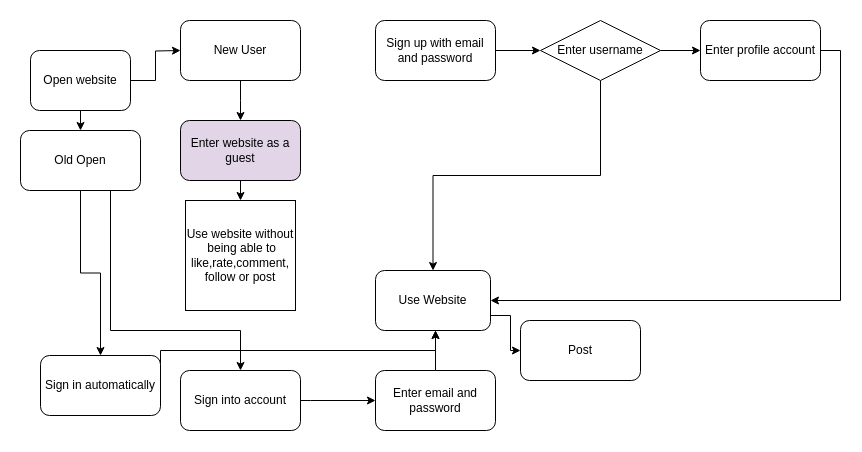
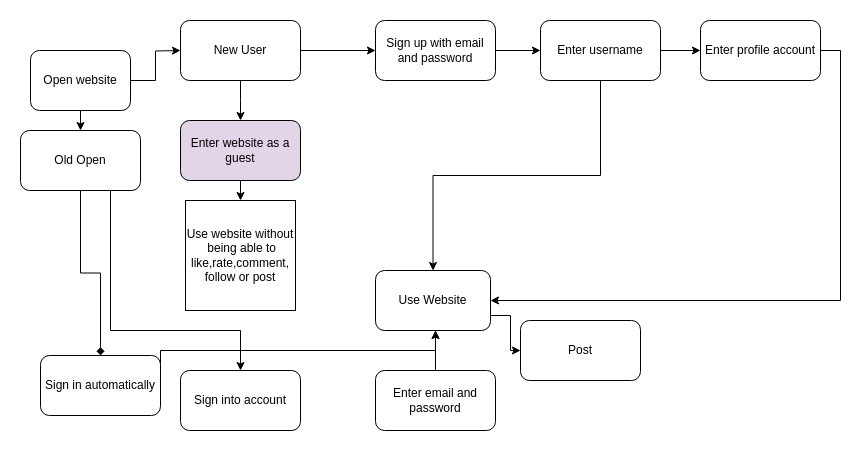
  <mxCell id="0" />
  <mxCell id="1" parent="0" />
  <mxCell id="2" style="edgeStyle=orthogonalEdgeStyle;rounded=0;orthogonalLoop=1;jettySize=auto;html=1;" parent="1" source="4" edge="1"><mxGeometry relative="1" as="geometry"><mxPoint x="180" y="50" as="targetPoint" /></mxGeometry></mxCell>
  <mxCell id="3" style="edgeStyle=orthogonalEdgeStyle;rounded=0;orthogonalLoop=1;jettySize=auto;html=1;exitX=0.5;exitY=1;exitDx=0;exitDy=0;entryX=0.5;entryY=0;entryDx=0;entryDy=0;" parent="1" source="4" target="22" edge="1"><mxGeometry relative="1" as="geometry"><mxPoint x="80" y="360" as="targetPoint" /></mxGeometry></mxCell>
  <mxCell id="4" value="Open website" style="rounded=1;whiteSpace=wrap;html=1;" parent="1" vertex="1"><mxGeometry x="30" y="50" width="100" height="60" as="geometry" /></mxCell>
  <mxCell id="5" style="edgeStyle=orthogonalEdgeStyle;rounded=0;orthogonalLoop=1;jettySize=auto;html=1;exitX=1;exitY=0.5;exitDx=0;exitDy=0;" parent="1" source="6" target="14" edge="1"><mxGeometry relative="1" as="geometry"><mxPoint x="550" y="50" as="targetPoint" /></mxGeometry></mxCell>
  <mxCell id="6" value="Sign up with email and password" style="rounded=1;whiteSpace=wrap;html=1;" parent="1" vertex="1"><mxGeometry x="375" y="20" width="120" height="60" as="geometry" /></mxCell>
+ <mxCell id="7" style="edgeStyle=orthogonalEdgeStyle;rounded=0;orthogonalLoop=1;jettySize=auto;html=1;entryX=0;entryY=0.5;entryDx=0;entryDy=0;" parent="1" source="9" target="6" edge="1"><mxGeometry relative="1" as="geometry" /></mxCell>
  <mxCell id="8" style="edgeStyle=orthogonalEdgeStyle;rounded=0;orthogonalLoop=1;jettySize=auto;html=1;exitX=0.5;exitY=1;exitDx=0;exitDy=0;" parent="1" source="9" edge="1"><mxGeometry relative="1" as="geometry"><mxPoint x="240" y="120" as="targetPoint" /></mxGeometry></mxCell>
  <mxCell id="9" value="New User" style="rounded=1;whiteSpace=wrap;html=1;" parent="1" vertex="1"><mxGeometry x="180" y="20" width="120" height="60" as="geometry" /></mxCell>
  <mxCell id="10" style="edgeStyle=orthogonalEdgeStyle;rounded=0;orthogonalLoop=1;jettySize=auto;html=1;exitX=1;exitY=0.75;exitDx=0;exitDy=0;entryX=0;entryY=0.5;entryDx=0;entryDy=0;" edge="1" parent="1" source="11" target="29"><mxGeometry relative="1" as="geometry" /></mxCell>
  <mxCell id="11" value="Use Website" style="rounded=1;whiteSpace=wrap;html=1;" parent="1" vertex="1"><mxGeometry x="375" y="270" width="115" height="60" as="geometry" /></mxCell>
  <mxCell id="12" style="edgeStyle=orthogonalEdgeStyle;rounded=0;orthogonalLoop=1;jettySize=auto;html=1;exitX=1;exitY=0.5;exitDx=0;exitDy=0;" parent="1" source="14" target="16" edge="1"><mxGeometry relative="1" as="geometry" /></mxCell>
  <mxCell id="13" style="edgeStyle=orthogonalEdgeStyle;rounded=0;orthogonalLoop=1;jettySize=auto;html=1;exitX=0.5;exitY=1;exitDx=0;exitDy=0;" parent="1" source="14" target="11" edge="1"><mxGeometry relative="1" as="geometry" /></mxCell>
- <mxCell id="14" value="Enter username" style="rhombus;whiteSpace=wrap;html=1;" parent="1" vertex="1"><mxGeometry x="540" y="20" width="120" height="60" as="geometry" /></mxCell>
+ <mxCell id="14" value="Enter username" style="rounded=1;whiteSpace=wrap;html=1;" parent="1" vertex="1"><mxGeometry x="540" y="20" width="120" height="60" as="geometry" /></mxCell>
  <mxCell id="15" style="edgeStyle=orthogonalEdgeStyle;rounded=0;orthogonalLoop=1;jettySize=auto;html=1;exitX=1;exitY=0.5;exitDx=0;exitDy=0;entryX=1;entryY=0.5;entryDx=0;entryDy=0;" parent="1" source="16" target="11" edge="1"><mxGeometry relative="1" as="geometry"><mxPoint x="560" y="190" as="targetPoint" /><Array as="points"><mxPoint x="840" y="50" /><mxPoint x="840" y="300" /></Array></mxGeometry></mxCell>
  <mxCell id="16" value="Enter profile account" style="rounded=1;whiteSpace=wrap;html=1;" parent="1" vertex="1"><mxGeometry x="700" y="20" width="120" height="60" as="geometry" /></mxCell>
  <mxCell id="17" style="edgeStyle=orthogonalEdgeStyle;rounded=0;orthogonalLoop=1;jettySize=auto;html=1;exitX=0.5;exitY=1;exitDx=0;exitDy=0;entryX=0.5;entryY=0;entryDx=0;entryDy=0;" parent="1" source="18" target="19" edge="1"><mxGeometry relative="1" as="geometry" /></mxCell>
  <mxCell id="18" value="Enter website as a guest" style="rounded=1;whiteSpace=wrap;html=1;fillColor=#e1d5e7;" parent="1" vertex="1"><mxGeometry x="180" y="120" width="120" height="60" as="geometry" /></mxCell>
  <mxCell id="19" value="Use website without&lt;br&gt;&amp;nbsp;being able to like,rate,comment,&lt;br&gt;follow or post" style="whiteSpace=wrap;html=1;aspect=fixed;" parent="1" vertex="1"><mxGeometry x="185" y="200" width="110" height="110" as="geometry" /></mxCell>
- <mxCell id="20" style="edgeStyle=orthogonalEdgeStyle;rounded=0;orthogonalLoop=1;jettySize=auto;html=1;entryX=0.5;entryY=0;entryDx=0;entryDy=0;" parent="1" source="22" target="24" edge="1"><mxGeometry relative="1" as="geometry" /></mxCell>
+ <mxCell id="20" style="edgeStyle=orthogonalEdgeStyle;rounded=0;orthogonalLoop=1;jettySize=auto;html=1;entryX=0.5;entryY=0;entryDx=0;entryDy=0;endArrow=diamond;" parent="1" source="22" target="24" edge="1"><mxGeometry relative="1" as="geometry" /></mxCell>
  <mxCell id="21" style="edgeStyle=orthogonalEdgeStyle;rounded=0;orthogonalLoop=1;jettySize=auto;html=1;exitX=0.75;exitY=1;exitDx=0;exitDy=0;entryX=0.5;entryY=0;entryDx=0;entryDy=0;" parent="1" source="22" target="26" edge="1"><mxGeometry relative="1" as="geometry"><mxPoint x="240" y="360" as="targetPoint" /><Array as="points"><mxPoint x="110" y="330" /><mxPoint x="240" y="330" /></Array></mxGeometry></mxCell>
  <mxCell id="22" value="Old Open" style="rounded=1;whiteSpace=wrap;html=1;" parent="1" vertex="1"><mxGeometry x="20" y="130" width="120" height="60" as="geometry" /></mxCell>
  <mxCell id="23" style="edgeStyle=orthogonalEdgeStyle;rounded=0;orthogonalLoop=1;jettySize=auto;html=1;exitX=1;exitY=0.5;exitDx=0;exitDy=0;" parent="1" source="24" edge="1"><mxGeometry relative="1" as="geometry"><mxPoint x="435" y="330" as="targetPoint" /><Array as="points"><mxPoint x="160" y="400" /><mxPoint x="160" y="350" /><mxPoint x="435" y="350" /></Array></mxGeometry></mxCell>
  <mxCell id="24" value="Sign in automatically" style="rounded=1;whiteSpace=wrap;html=1;" parent="1" vertex="1"><mxGeometry x="40" y="355" width="120" height="60" as="geometry" /></mxCell>
- <mxCell id="25" style="edgeStyle=orthogonalEdgeStyle;rounded=0;orthogonalLoop=1;jettySize=auto;html=1;entryX=0;entryY=0.5;entryDx=0;entryDy=0;" parent="1" source="26" target="28" edge="1"><mxGeometry relative="1" as="geometry"><mxPoint x="350" y="390" as="targetPoint" /><Array as="points"><mxPoint x="310" y="400" /><mxPoint x="310" y="400" /></Array></mxGeometry></mxCell>
  <mxCell id="26" value="Sign into account" style="rounded=1;whiteSpace=wrap;html=1;" parent="1" vertex="1"><mxGeometry x="180" y="370" width="120" height="60" as="geometry" /></mxCell>
  <mxCell id="27" style="edgeStyle=orthogonalEdgeStyle;rounded=0;orthogonalLoop=1;jettySize=auto;html=1;exitX=0.5;exitY=0;exitDx=0;exitDy=0;" edge="1" parent="1" source="28"><mxGeometry relative="1" as="geometry"><mxPoint x="435" y="330" as="targetPoint" /></mxGeometry></mxCell>
  <mxCell id="28" value="Enter email and password" style="rounded=1;whiteSpace=wrap;html=1;" parent="1" vertex="1"><mxGeometry x="375" y="370" width="120" height="60" as="geometry" /></mxCell>
  <mxCell id="29" value="Post" style="rounded=1;whiteSpace=wrap;html=1;" vertex="1" parent="1"><mxGeometry x="520" y="320" width="120" height="60" as="geometry" /></mxCell>
